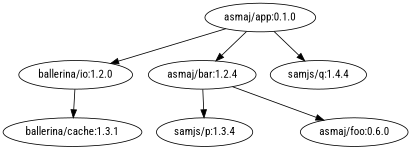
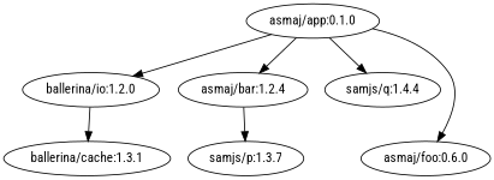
  digraph {
    fontname="Roboto Condensed"
    node [fontname="Roboto Condensed"]
    edge [fontname="Roboto Condensed"]
    "asmaj/app:0.1.0"
    "asmaj/bar:1.2.4"
    "ballerina/io:1.2.0"
    "samjs/q:1.4.4"
    "asmaj/foo:0.6.0" [error=true]
-   "samjs/p:1.3.4"
+   "samjs/p:1.3.4" [label="samjs/p:1.3.7"]
    "ballerina/cache:1.3.1"
    "asmaj/app:0.1.0" -> "asmaj/bar:1.2.4"
    "asmaj/app:0.1.0" -> "ballerina/io:1.2.0"
    "asmaj/app:0.1.0" -> "samjs/q:1.4.4"
-   "asmaj/bar:1.2.4" -> "asmaj/foo:0.6.0"
+   "asmaj/app:0.1.0" -> "asmaj/foo:0.6.0"
    "asmaj/bar:1.2.4" -> "samjs/p:1.3.4"
    "ballerina/io:1.2.0" -> "ballerina/cache:1.3.1"
  }
